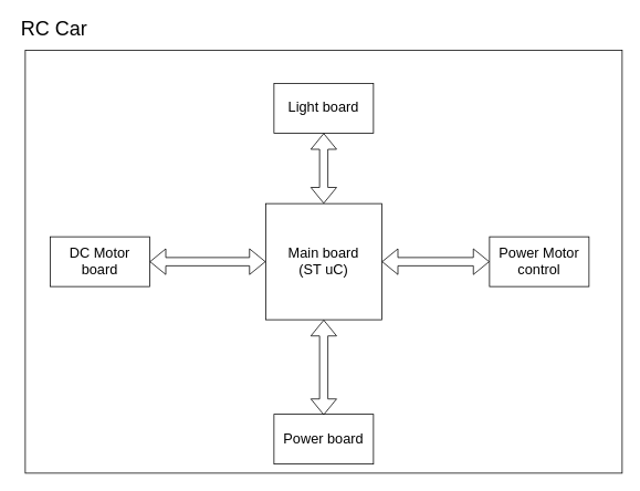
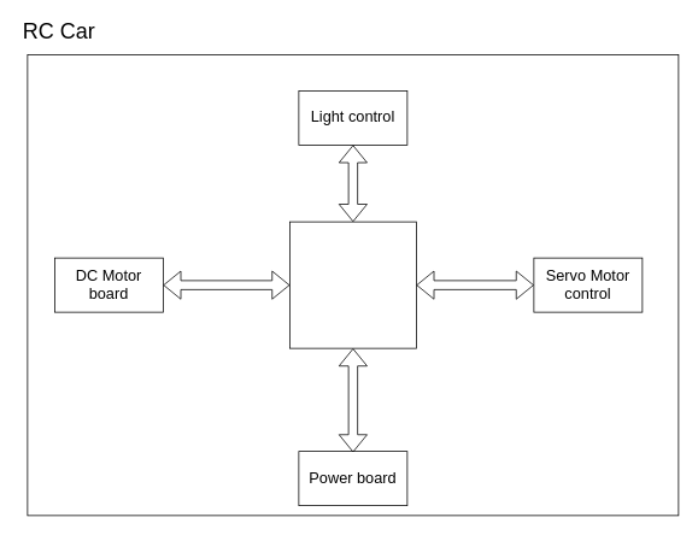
  <mxCell id="0" />
  <mxCell id="1" parent="0" />
  <mxCell id="2" value="" style="rounded=0;whiteSpace=wrap;html=1;" vertex="1" parent="1"><mxGeometry x="30" y="60" width="720" height="510" as="geometry" /></mxCell>
  <mxCell id="3" value="&lt;font style=&quot;font-size: 24px&quot;&gt;RC Car&lt;/font&gt;" style="text;html=1;strokeColor=none;fillColor=none;align=center;verticalAlign=middle;whiteSpace=wrap;rounded=0;" vertex="1" parent="1"><mxGeometry x="20" y="20" width="90" height="30" as="geometry" /></mxCell>
  <mxCell id="4" value="" style="whiteSpace=wrap;html=1;aspect=fixed;" vertex="1" parent="1"><mxGeometry x="320" y="245" width="140" height="140" as="geometry" /></mxCell>
- <mxCell id="5" value="&lt;span style=&quot;font-size: 17px&quot;&gt;Main board&lt;br&gt;(ST uC)&lt;br&gt;&lt;/span&gt;" style="text;html=1;strokeColor=none;fillColor=none;align=center;verticalAlign=middle;whiteSpace=wrap;rounded=0;" vertex="1" parent="1"><mxGeometry x="340" y="295" width="100" height="40" as="geometry" /></mxCell>
  <mxCell id="6" value="" style="rounded=0;whiteSpace=wrap;html=1;" vertex="1" parent="1"><mxGeometry x="330" y="100" width="120" height="60" as="geometry" /></mxCell>
- <mxCell id="7" value="&lt;font style=&quot;font-size: 17px&quot;&gt;Light board&lt;/font&gt;" style="text;html=1;strokeColor=none;fillColor=none;align=center;verticalAlign=middle;whiteSpace=wrap;rounded=0;" vertex="1" parent="1"><mxGeometry x="340" y="110" width="100" height="40" as="geometry" /></mxCell>
+ <mxCell id="7" value="&lt;font style=&quot;font-size: 17px&quot;&gt;Light control&lt;/font&gt;" style="text;html=1;strokeColor=none;fillColor=none;align=center;verticalAlign=middle;whiteSpace=wrap;rounded=0;" vertex="1" parent="1"><mxGeometry x="340" y="110" width="100" height="40" as="geometry" /></mxCell>
  <mxCell id="8" value="" style="rounded=0;whiteSpace=wrap;html=1;" vertex="1" parent="1"><mxGeometry x="60" y="285" width="120" height="60" as="geometry" /></mxCell>
  <mxCell id="9" value="&lt;font style=&quot;font-size: 17px&quot;&gt;DC Motor board&lt;/font&gt;" style="text;html=1;strokeColor=none;fillColor=none;align=center;verticalAlign=middle;whiteSpace=wrap;rounded=0;" vertex="1" parent="1"><mxGeometry x="70" y="295" width="100" height="40" as="geometry" /></mxCell>
  <mxCell id="10" value="" style="shape=flexArrow;endArrow=classic;startArrow=classic;html=1;entryX=0;entryY=0.5;entryDx=0;entryDy=0;exitX=1;exitY=0.5;exitDx=0;exitDy=0;" edge="1" parent="1" source="8" target="4"><mxGeometry width="50" height="50" relative="1" as="geometry"><mxPoint x="170" y="450" as="sourcePoint" /><mxPoint x="220" y="400" as="targetPoint" /></mxGeometry></mxCell>
  <mxCell id="11" value="" style="rounded=0;whiteSpace=wrap;html=1;" vertex="1" parent="1"><mxGeometry x="590" y="285" width="120" height="60" as="geometry" /></mxCell>
- <mxCell id="12" value="&lt;font style=&quot;font-size: 17px&quot;&gt;Power Motor control&lt;/font&gt;" style="text;html=1;strokeColor=none;fillColor=none;align=center;verticalAlign=middle;whiteSpace=wrap;rounded=0;" vertex="1" parent="1"><mxGeometry x="600" y="295" width="100" height="40" as="geometry" /></mxCell>
+ <mxCell id="12" value="&lt;font style=&quot;font-size: 17px&quot;&gt;Servo Motor control&lt;/font&gt;" style="text;html=1;strokeColor=none;fillColor=none;align=center;verticalAlign=middle;whiteSpace=wrap;rounded=0;" vertex="1" parent="1"><mxGeometry x="600" y="295" width="100" height="40" as="geometry" /></mxCell>
  <mxCell id="13" value="" style="shape=flexArrow;endArrow=classic;startArrow=classic;html=1;entryX=0;entryY=0.5;entryDx=0;entryDy=0;exitX=1;exitY=0.5;exitDx=0;exitDy=0;" edge="1" parent="1" source="4" target="11"><mxGeometry width="50" height="50" relative="1" as="geometry"><mxPoint x="189.647" y="325.471" as="sourcePoint" /><mxPoint x="329.647" y="325.471" as="targetPoint" /><Array as="points" /></mxGeometry></mxCell>
  <mxCell id="14" value="" style="rounded=0;whiteSpace=wrap;html=1;" vertex="1" parent="1"><mxGeometry x="330" y="499" width="120" height="60" as="geometry" /></mxCell>
  <mxCell id="15" value="&lt;font style=&quot;font-size: 17px&quot;&gt;Power board&lt;/font&gt;" style="text;html=1;strokeColor=none;fillColor=none;align=center;verticalAlign=middle;whiteSpace=wrap;rounded=0;" vertex="1" parent="1"><mxGeometry x="340" y="509" width="100" height="40" as="geometry" /></mxCell>
  <mxCell id="16" value="" style="shape=flexArrow;endArrow=classic;startArrow=classic;html=1;entryX=0.5;entryY=1;entryDx=0;entryDy=0;" edge="1" parent="1" target="4"><mxGeometry width="50" height="50" relative="1" as="geometry"><mxPoint x="390" y="500" as="sourcePoint" /><mxPoint x="600.235" y="325.471" as="targetPoint" /><Array as="points" /></mxGeometry></mxCell>
  <mxCell id="17" value="" style="shape=flexArrow;endArrow=classic;startArrow=classic;html=1;entryX=0.5;entryY=1;entryDx=0;entryDy=0;" edge="1" parent="1" source="4" target="6"><mxGeometry width="50" height="50" relative="1" as="geometry"><mxPoint x="400" y="510" as="sourcePoint" /><mxPoint x="400.235" y="394.882" as="targetPoint" /><Array as="points" /></mxGeometry></mxCell>
